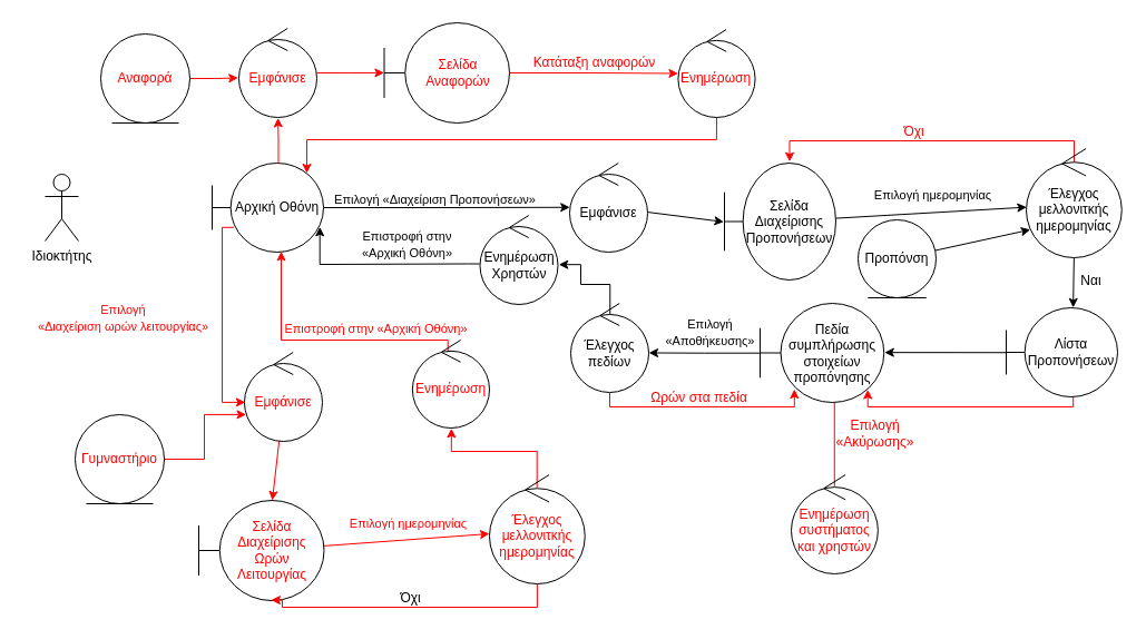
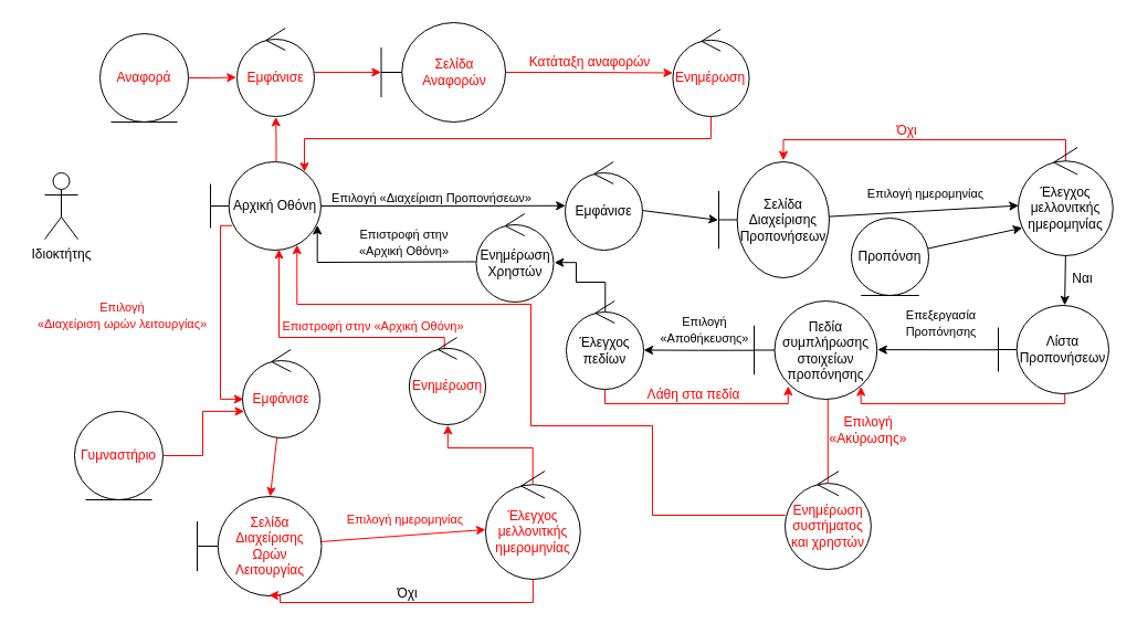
  <mxCell id="0" />
  <mxCell id="1" parent="0" />
  <mxCell id="2" value="Ιδιοκτήτης" style="shape=umlActor;verticalLabelPosition=bottom;verticalAlign=top;html=1;outlineConnect=0;" parent="1" vertex="1"><mxGeometry x="40" y="156" width="30" height="60" as="geometry" /></mxCell>
  <mxCell id="3" style="edgeStyle=orthogonalEdgeStyle;rounded=0;orthogonalLoop=1;jettySize=auto;html=1;entryX=0.003;entryY=0.497;entryDx=0;entryDy=0;entryPerimeter=0;" parent="1" source="5" target="8" edge="1"><mxGeometry relative="1" as="geometry"><mxPoint x="510" y="186" as="targetPoint" /></mxGeometry></mxCell>
  <mxCell id="4" style="edgeStyle=orthogonalEdgeStyle;rounded=0;orthogonalLoop=1;jettySize=auto;html=1;entryX=0.012;entryY=0.561;entryDx=0;entryDy=0;entryPerimeter=0;strokeColor=#ff0000;exitX=0.196;exitY=0.722;exitDx=0;exitDy=0;exitPerimeter=0;" parent="1" source="5" target="30" edge="1"><mxGeometry relative="1" as="geometry"><mxPoint x="240" y="336" as="targetPoint" /><Array as="points"><mxPoint x="199" y="204" /><mxPoint x="199" y="361" /></Array></mxGeometry></mxCell>
  <mxCell id="5" value="Αρχική Οθόνη" style="shape=umlBoundary;whiteSpace=wrap;html=1;" parent="1" vertex="1"><mxGeometry x="190" y="146" width="100" height="80" as="geometry" /></mxCell>
  <mxCell id="6" value="&lt;font style=&quot;font-size: 11px;&quot;&gt;Επιλογή «Διαχείριση Προπονήσεων»&lt;/font&gt;" style="text;html=1;align=center;verticalAlign=middle;resizable=0;points=[];autosize=1;strokeColor=none;fillColor=none;" parent="1" vertex="1"><mxGeometry x="290" y="164" width="200" height="30" as="geometry" /></mxCell>
  <mxCell id="7" style="rounded=0;orthogonalLoop=1;jettySize=auto;html=1;entryX=-0.006;entryY=0.503;entryDx=0;entryDy=0;entryPerimeter=0;" parent="1" source="8" target="10" edge="1"><mxGeometry relative="1" as="geometry" /></mxCell>
  <mxCell id="8" value="Εμφάνισε" style="ellipse;shape=umlControl;whiteSpace=wrap;html=1;" parent="1" vertex="1"><mxGeometry x="511" y="146" width="70" height="80" as="geometry" /></mxCell>
  <mxCell id="9" style="rounded=0;orthogonalLoop=1;jettySize=auto;html=1;entryX=0.004;entryY=0.537;entryDx=0;entryDy=0;entryPerimeter=0;" parent="1" source="10" target="13" edge="1"><mxGeometry relative="1" as="geometry" /></mxCell>
  <mxCell id="10" value="Σελίδα Διαχείρισης&lt;br&gt;Προπονήσεων&lt;br&gt;" style="shape=umlBoundary;whiteSpace=wrap;html=1;" parent="1" vertex="1"><mxGeometry x="650" y="146" width="100" height="105" as="geometry" /></mxCell>
  <mxCell id="11" style="rounded=0;orthogonalLoop=1;jettySize=auto;html=1;entryX=0.601;entryY=-0.002;entryDx=0;entryDy=0;entryPerimeter=0;" parent="1" source="13" target="49" edge="1"><mxGeometry relative="1" as="geometry"><mxPoint x="942.88" y="276" as="targetPoint" /></mxGeometry></mxCell>
  <mxCell id="12" style="edgeStyle=orthogonalEdgeStyle;rounded=0;orthogonalLoop=1;jettySize=auto;html=1;entryX=0.585;entryY=-0.012;entryDx=0;entryDy=0;entryPerimeter=0;exitX=0.501;exitY=0.127;exitDx=0;exitDy=0;exitPerimeter=0;fontColor=#FF0000;strokeColor=#FF0000;" parent="1" source="13" target="10" edge="1"><mxGeometry relative="1" as="geometry"><Array as="points"><mxPoint x="964" y="126" /><mxPoint x="709" y="126" /></Array></mxGeometry></mxCell>
  <mxCell id="13" value="Έλεγχος&lt;br&gt;μελλονιτκής&lt;br&gt;ημερομηνίας" style="ellipse;shape=umlControl;whiteSpace=wrap;html=1;" parent="1" vertex="1"><mxGeometry x="921" y="133" width="85.76" height="98" as="geometry" /></mxCell>
  <mxCell id="14" value="&lt;font color=&quot;#ff0000&quot; style=&quot;font-size: 11px;&quot;&gt;Επιλογή ημερομηνίας&lt;/font&gt;" style="text;html=1;align=center;verticalAlign=middle;resizable=0;points=[];autosize=1;strokeColor=none;fillColor=none;" parent="1" vertex="1"><mxGeometry x="300.5" y="455" width="130" height="30" as="geometry" /></mxCell>
  <mxCell id="15" style="rounded=0;orthogonalLoop=1;jettySize=auto;html=1;entryX=1.005;entryY=0.496;entryDx=0;entryDy=0;exitX=-0.002;exitY=0.503;exitDx=0;exitDy=0;exitPerimeter=0;entryPerimeter=0;" parent="1" source="49" target="53" edge="1"><mxGeometry relative="1" as="geometry"><mxPoint x="786" y="316" as="targetPoint" /><mxPoint x="902.88" y="316" as="sourcePoint" /></mxGeometry></mxCell>
+ <mxCell id="16" value="&lt;font style=&quot;font-size: 11px;&quot;&gt;Επεξεργασία&lt;br&gt;Προπόνησης&lt;/font&gt;" style="text;html=1;align=center;verticalAlign=middle;resizable=0;points=[];autosize=1;strokeColor=none;fillColor=none;" parent="1" vertex="1"><mxGeometry x="806" y="272" width="90" height="40" as="geometry" /></mxCell>
  <mxCell id="17" style="edgeStyle=orthogonalEdgeStyle;rounded=0;orthogonalLoop=1;jettySize=auto;html=1;entryX=1.001;entryY=0.556;entryDx=0;entryDy=0;entryPerimeter=0;exitX=-0.004;exitY=0.502;exitDx=0;exitDy=0;exitPerimeter=0;" parent="1" source="53" target="22" edge="1"><mxGeometry relative="1" as="geometry"><mxPoint x="840" y="472" as="targetPoint" /><mxPoint x="698" y="316" as="sourcePoint" /></mxGeometry></mxCell>
  <mxCell id="18" style="edgeStyle=orthogonalEdgeStyle;rounded=0;orthogonalLoop=1;jettySize=auto;html=1;strokeColor=#FF0000;fillColor=#e51400;entryX=0.498;entryY=0.118;entryDx=0;entryDy=0;entryPerimeter=0;exitX=0.6;exitY=0.999;exitDx=0;exitDy=0;exitPerimeter=0;endArrow=none;" parent="1" source="53" target="26" edge="1"><mxGeometry relative="1" as="geometry"><mxPoint x="944" y="576" as="targetPoint" /><mxPoint x="742" y="360" as="sourcePoint" /></mxGeometry></mxCell>
  <mxCell id="19" style="edgeStyle=orthogonalEdgeStyle;rounded=0;orthogonalLoop=1;jettySize=auto;html=1;entryX=0.967;entryY=0.717;entryDx=0;entryDy=0;entryPerimeter=0;exitX=-0.005;exitY=0.544;exitDx=0;exitDy=0;exitPerimeter=0;" parent="1" source="61" target="5" edge="1"><mxGeometry relative="1" as="geometry"><Array as="points"><mxPoint x="420" y="236" /><mxPoint x="287" y="237" /></Array></mxGeometry></mxCell>
  <mxCell id="20" style="edgeStyle=orthogonalEdgeStyle;rounded=0;orthogonalLoop=1;jettySize=auto;html=1;entryX=0.277;entryY=0.866;entryDx=0;entryDy=0;entryPerimeter=0;strokeColor=#FF0000;" parent="1" source="22" target="53" edge="1"><mxGeometry relative="1" as="geometry"><Array as="points"><mxPoint x="547" y="365" /><mxPoint x="713" y="365" /></Array></mxGeometry></mxCell>
  <mxCell id="21" style="edgeStyle=orthogonalEdgeStyle;rounded=0;orthogonalLoop=1;jettySize=auto;html=1;entryX=1.011;entryY=0.552;entryDx=0;entryDy=0;entryPerimeter=0;exitX=0.504;exitY=0.122;exitDx=0;exitDy=0;exitPerimeter=0;" edge="1" parent="1" source="22" target="61"><mxGeometry relative="1" as="geometry"><Array as="points"><mxPoint x="547" y="255" /><mxPoint x="521" y="255" /><mxPoint x="521" y="237" /></Array></mxGeometry></mxCell>
  <mxCell id="22" value="Έλεγχος&lt;br&gt;πεδίων" style="ellipse;shape=umlControl;whiteSpace=wrap;html=1;" parent="1" vertex="1"><mxGeometry x="512" y="272" width="70" height="80" as="geometry" /></mxCell>
  <mxCell id="23" value="&lt;font style=&quot;font-size: 11px;&quot;&gt;Επιλογή &lt;br&gt;«Αποθήκευσης»&lt;/font&gt;" style="text;html=1;align=center;verticalAlign=middle;resizable=0;points=[];autosize=1;strokeColor=none;fillColor=none;" parent="1" vertex="1"><mxGeometry x="587.01" y="278" width="100" height="40" as="geometry" /></mxCell>
  <mxCell id="24" value="&lt;font color=&quot;#ff0000&quot;&gt;Επιλογή&lt;br&gt;«Ακύρωσης»&lt;/font&gt;" style="text;html=1;align=center;verticalAlign=middle;resizable=0;points=[];autosize=1;strokeColor=none;fillColor=none;" parent="1" vertex="1"><mxGeometry x="740" y="369" width="90" height="40" as="geometry" /></mxCell>
+ <mxCell id="25" style="edgeStyle=orthogonalEdgeStyle;rounded=0;orthogonalLoop=1;jettySize=auto;html=1;entryX=0.783;entryY=0.939;entryDx=0;entryDy=0;entryPerimeter=0;elbow=vertical;strokeColor=#FF0000;" parent="1" source="26" target="5" edge="1"><mxGeometry relative="1" as="geometry"><Array as="points"><mxPoint x="590" y="466" /><mxPoint x="590" y="385" /><mxPoint x="480" y="385" /><mxPoint x="480" y="275" /><mxPoint x="268" y="275" /></Array></mxGeometry></mxCell>
  <mxCell id="26" value="&lt;font color=&quot;#ff0000&quot;&gt;Ενημέρωση&lt;br&gt;συστήματος και χρηστών&lt;br&gt;&lt;/font&gt;" style="ellipse;shape=umlControl;whiteSpace=wrap;html=1;strokeColor=#000000;" parent="1" vertex="1"><mxGeometry x="710" y="426" width="77.88" height="89" as="geometry" /></mxCell>
  <mxCell id="27" value="&lt;font style=&quot;font-size: 11px;&quot;&gt;Επιστροφή στην &lt;br&gt;«Αρχική Οθόνη»&lt;/font&gt;" style="text;html=1;align=center;verticalAlign=middle;resizable=0;points=[];autosize=1;strokeColor=none;fillColor=none;" parent="1" vertex="1"><mxGeometry x="314.5" y="199" width="100" height="40" as="geometry" /></mxCell>
  <mxCell id="28" value="&lt;font color=&quot;#ff0000&quot; style=&quot;font-size: 11px;&quot;&gt;Επιλογή&lt;br&gt;«Διαχείριση ωρών λειτουργίας»&lt;/font&gt;" style="text;html=1;align=center;verticalAlign=middle;resizable=0;points=[];autosize=1;strokeColor=none;fillColor=none;" parent="1" vertex="1"><mxGeometry x="20" y="265" width="180" height="40" as="geometry" /></mxCell>
  <mxCell id="29" style="rounded=0;orthogonalLoop=1;jettySize=auto;html=1;entryX=0.587;entryY=0;entryDx=0;entryDy=0;entryPerimeter=0;strokeColor=#ff0000;" parent="1" source="30" target="32" edge="1"><mxGeometry relative="1" as="geometry"><mxPoint x="270" y="426" as="targetPoint" /></mxGeometry></mxCell>
  <mxCell id="30" value="&lt;font color=&quot;#ff0000&quot;&gt;Εμφάνισε&lt;/font&gt;" style="ellipse;shape=umlControl;whiteSpace=wrap;html=1;strokeColor=#000000;" parent="1" vertex="1"><mxGeometry x="219" y="316" width="70" height="80" as="geometry" /></mxCell>
  <mxCell id="31" style="rounded=0;orthogonalLoop=1;jettySize=auto;html=1;entryX=0;entryY=0.541;entryDx=0;entryDy=0;entryPerimeter=0;strokeColor=#ff0000;" parent="1" source="32" target="35" edge="1"><mxGeometry relative="1" as="geometry" /></mxCell>
  <mxCell id="32" value="&lt;font color=&quot;#ff0000&quot;&gt;Σελίδα Διαχείρισης&lt;br&gt;Ωρών Λειτουργίας&lt;/font&gt;" style="shape=umlBoundary;whiteSpace=wrap;html=1;strokeColor=#000000;" parent="1" vertex="1"><mxGeometry x="178" y="449" width="112.5" height="90" as="geometry" /></mxCell>
  <mxCell id="33" style="edgeStyle=orthogonalEdgeStyle;rounded=0;orthogonalLoop=1;jettySize=auto;html=1;entryX=0.506;entryY=1.004;entryDx=0;entryDy=0;entryPerimeter=0;strokeColor=#FF0000;exitX=0.498;exitY=0.119;exitDx=0;exitDy=0;exitPerimeter=0;" parent="1" source="35" target="37" edge="1"><mxGeometry relative="1" as="geometry" /></mxCell>
  <mxCell id="34" style="edgeStyle=orthogonalEdgeStyle;rounded=0;orthogonalLoop=1;jettySize=auto;html=1;entryX=0.577;entryY=0.995;entryDx=0;entryDy=0;entryPerimeter=0;strokeColor=#FF0000;" edge="1" parent="1" source="35" target="32"><mxGeometry relative="1" as="geometry"><mxPoint x="260" y="525" as="targetPoint" /><Array as="points"><mxPoint x="482" y="545" /><mxPoint x="253" y="545" /></Array></mxGeometry></mxCell>
  <mxCell id="35" value="&lt;font color=&quot;#ff0000&quot;&gt;Έλεγχος&lt;br&gt;μελλονιτκής&lt;br&gt;ημερομηνίας&lt;/font&gt;" style="ellipse;shape=umlControl;whiteSpace=wrap;html=1;strokeColor=#000000;" parent="1" vertex="1"><mxGeometry x="439" y="426" width="85.76" height="98" as="geometry" /></mxCell>
  <mxCell id="36" style="edgeStyle=orthogonalEdgeStyle;rounded=0;orthogonalLoop=1;jettySize=auto;html=1;entryX=0.62;entryY=0.992;entryDx=0;entryDy=0;entryPerimeter=0;exitX=0.461;exitY=0.132;exitDx=0;exitDy=0;exitPerimeter=0;strokeColor=#FF0000;" parent="1" source="37" target="5" edge="1"><mxGeometry relative="1" as="geometry"><Array as="points"><mxPoint x="402" y="305" /><mxPoint x="252" y="305" /></Array></mxGeometry></mxCell>
  <mxCell id="37" value="&lt;font color=&quot;#ff0000&quot;&gt;Ενημέρωση&lt;/font&gt;" style="ellipse;shape=umlControl;whiteSpace=wrap;html=1;strokeColor=#000000;" parent="1" vertex="1"><mxGeometry x="369.87" y="305" width="69.13" height="79" as="geometry" /></mxCell>
  <mxCell id="38" value="&lt;font style=&quot;font-size: 11px;&quot; color=&quot;#ff0000&quot;&gt;Επιστροφή στην «Αρχική Οθόνη»&lt;/font&gt;" style="text;html=1;align=center;verticalAlign=middle;resizable=0;points=[];autosize=1;strokeColor=none;fillColor=none;" parent="1" vertex="1"><mxGeometry x="242" y="280" width="190" height="30" as="geometry" /></mxCell>
  <mxCell id="39" style="edgeStyle=orthogonalEdgeStyle;rounded=0;orthogonalLoop=1;jettySize=auto;html=1;strokeColor=#ff0000;exitX=0.595;exitY=0.002;exitDx=0;exitDy=0;exitPerimeter=0;entryX=0.502;entryY=1.005;entryDx=0;entryDy=0;entryPerimeter=0;" parent="1" source="5" target="41" edge="1"><mxGeometry relative="1" as="geometry"><mxPoint x="240" y="45" as="targetPoint" /><mxPoint x="250" y="236" as="sourcePoint" /></mxGeometry></mxCell>
  <mxCell id="40" style="edgeStyle=orthogonalEdgeStyle;rounded=0;orthogonalLoop=1;jettySize=auto;html=1;entryX=-0.001;entryY=0.499;entryDx=0;entryDy=0;entryPerimeter=0;strokeColor=#FF0000;" parent="1" source="41" target="43" edge="1"><mxGeometry relative="1" as="geometry" /></mxCell>
  <mxCell id="41" value="&lt;font color=&quot;#ff0000&quot;&gt;Εμφάνισε&lt;/font&gt;" style="ellipse;shape=umlControl;whiteSpace=wrap;html=1;strokeColor=#000000;" parent="1" vertex="1"><mxGeometry x="214" y="25" width="70" height="80" as="geometry" /></mxCell>
  <mxCell id="42" style="edgeStyle=orthogonalEdgeStyle;rounded=0;orthogonalLoop=1;jettySize=auto;html=1;strokeColor=#ff0000;" parent="1" source="43" target="45" edge="1"><mxGeometry relative="1" as="geometry" /></mxCell>
  <mxCell id="43" value="&lt;font color=&quot;#ff0000&quot;&gt;Σελίδα Αναφορών&lt;/font&gt;" style="shape=umlBoundary;whiteSpace=wrap;html=1;strokeColor=#000000;" parent="1" vertex="1"><mxGeometry x="344.5" y="20" width="112.5" height="90" as="geometry" /></mxCell>
  <mxCell id="44" style="edgeStyle=orthogonalEdgeStyle;rounded=0;orthogonalLoop=1;jettySize=auto;html=1;entryX=0.85;entryY=0.113;entryDx=0;entryDy=0;entryPerimeter=0;strokeColor=#FF0000;" parent="1" source="45" target="5" edge="1"><mxGeometry relative="1" as="geometry"><Array as="points"><mxPoint x="643" y="125" /><mxPoint x="275" y="125" /></Array></mxGeometry></mxCell>
  <mxCell id="45" value="&lt;font color=&quot;#ff0000&quot;&gt;Ενημέρωση&lt;/font&gt;" style="ellipse;shape=umlControl;whiteSpace=wrap;html=1;strokeColor=#000000;" parent="1" vertex="1"><mxGeometry x="608.44" y="26" width="69.13" height="79" as="geometry" /></mxCell>
  <mxCell id="46" value="&lt;font color=&quot;#ff0000&quot;&gt;Κατάταξη αναφορών&lt;/font&gt;" style="text;html=1;align=center;verticalAlign=middle;resizable=0;points=[];autosize=1;strokeColor=none;fillColor=none;" parent="1" vertex="1"><mxGeometry x="468" y="41" width="130" height="30" as="geometry" /></mxCell>
  <mxCell id="47" value="Ναι" style="text;html=1;align=center;verticalAlign=middle;resizable=0;points=[];autosize=1;strokeColor=none;fillColor=none;" parent="1" vertex="1"><mxGeometry x="958.88" y="237" width="40" height="30" as="geometry" /></mxCell>
  <mxCell id="48" style="edgeStyle=orthogonalEdgeStyle;rounded=0;orthogonalLoop=1;jettySize=auto;html=1;entryX=0.869;entryY=0.871;entryDx=0;entryDy=0;entryPerimeter=0;exitX=0.602;exitY=0.999;exitDx=0;exitDy=0;exitPerimeter=0;fontColor=#FF0000;strokeColor=#FF0000;" edge="1" parent="1" source="49" target="53"><mxGeometry relative="1" as="geometry"><Array as="points"><mxPoint x="963" y="365" /><mxPoint x="779" y="365" /></Array></mxGeometry></mxCell>
  <mxCell id="49" value="Λίστα&lt;br&gt;Προπονήσεων" style="shape=umlBoundary;whiteSpace=wrap;html=1;" parent="1" vertex="1"><mxGeometry x="903" y="276" width="100" height="80" as="geometry" /></mxCell>
  <mxCell id="50" value="Όχι" style="text;html=1;align=center;verticalAlign=middle;resizable=0;points=[];autosize=1;strokeColor=none;fillColor=none;fontColor=#FF0000;" parent="1" vertex="1"><mxGeometry x="800" y="103" width="40" height="30" as="geometry" /></mxCell>
  <mxCell id="51" style="rounded=0;orthogonalLoop=1;jettySize=auto;html=1;entryX=0.043;entryY=0.743;entryDx=0;entryDy=0;entryPerimeter=0;" parent="1" source="52" target="13" edge="1"><mxGeometry relative="1" as="geometry" /></mxCell>
  <mxCell id="52" value="Προπόνση" style="ellipse;shape=umlEntity;whiteSpace=wrap;html=1;" parent="1" vertex="1"><mxGeometry x="770" y="197" width="70" height="70" as="geometry" /></mxCell>
  <mxCell id="53" value="Πεδία συμπλήρωσης στοιχείων προπόνησης" style="shape=umlBoundary;whiteSpace=wrap;html=1;" parent="1" vertex="1"><mxGeometry x="682" y="272" width="111.25" height="89" as="geometry" /></mxCell>
  <mxCell id="54" style="edgeStyle=orthogonalEdgeStyle;rounded=0;orthogonalLoop=1;jettySize=auto;html=1;entryX=0.022;entryY=0.699;entryDx=0;entryDy=0;entryPerimeter=0;strokeColor=#FF0000;" parent="1" source="55" target="30" edge="1"><mxGeometry relative="1" as="geometry" /></mxCell>
  <mxCell id="55" value="&lt;font color=&quot;#ff0000&quot;&gt;Γυμναστήριο&lt;/font&gt;" style="ellipse;shape=umlEntity;whiteSpace=wrap;html=1;" parent="1" vertex="1"><mxGeometry x="67" y="372" width="80" height="80" as="geometry" /></mxCell>
  <mxCell id="56" style="edgeStyle=orthogonalEdgeStyle;rounded=0;orthogonalLoop=1;jettySize=auto;html=1;entryX=-0.01;entryY=0.557;entryDx=0;entryDy=0;entryPerimeter=0;strokeColor=#FF0000;" parent="1" source="57" target="41" edge="1"><mxGeometry relative="1" as="geometry" /></mxCell>
  <mxCell id="57" value="&lt;font color=&quot;#ff0000&quot;&gt;Αναφορά&lt;/font&gt;" style="ellipse;shape=umlEntity;whiteSpace=wrap;html=1;" parent="1" vertex="1"><mxGeometry x="90" y="30" width="80" height="80" as="geometry" /></mxCell>
- <mxCell id="58" value="&lt;font color=&quot;#ff0000&quot;&gt;Ωρών στα πεδία&lt;/font&gt;" style="text;html=1;align=center;verticalAlign=middle;resizable=0;points=[];autosize=1;strokeColor=none;fillColor=none;" parent="1" vertex="1"><mxGeometry x="572" y="342" width="110" height="30" as="geometry" /></mxCell>
+ <mxCell id="58" value="&lt;font color=&quot;#ff0000&quot;&gt;Λάθη στα πεδία&lt;/font&gt;" style="text;html=1;align=center;verticalAlign=middle;resizable=0;points=[];autosize=1;strokeColor=none;fillColor=none;" parent="1" vertex="1"><mxGeometry x="572" y="342" width="110" height="30" as="geometry" /></mxCell>
  <mxCell id="59" value="&lt;font style=&quot;font-size: 11px;&quot;&gt;Επιλογή ημερομηνίας&lt;/font&gt;" style="text;html=1;align=center;verticalAlign=middle;resizable=0;points=[];autosize=1;strokeColor=none;fillColor=none;" vertex="1" parent="1"><mxGeometry x="772" y="160" width="130" height="30" as="geometry" /></mxCell>
  <mxCell id="60" value="Όχι" style="text;html=1;align=center;verticalAlign=middle;resizable=0;points=[];autosize=1;strokeColor=none;fillColor=none;" vertex="1" parent="1"><mxGeometry x="348" y="522" width="40" height="30" as="geometry" /></mxCell>
  <mxCell id="61" value="Ενημέρωση&lt;br&gt;Χρηστών" style="ellipse;shape=umlControl;whiteSpace=wrap;html=1;strokeColor=#000000;" vertex="1" parent="1"><mxGeometry x="430.5" y="193" width="70" height="80" as="geometry" /></mxCell>
